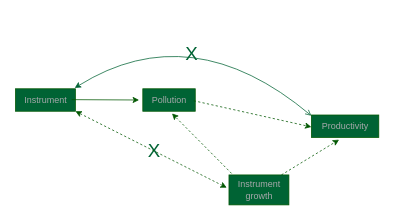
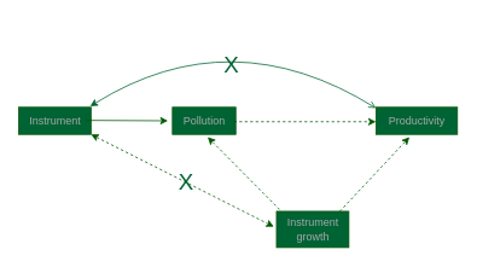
  <mxCell id="0" />
  <mxCell id="1" parent="0" />
  <mxCell id="2" value="Pollution" style="text;html=1;align=center;verticalAlign=middle;resizable=0;points=[];autosize=1;strokeColor=#005700;fillColor=#006334;fontColor=#a7a9ac;" vertex="1" parent="1"><mxGeometry x="190" y="118" width="70" height="30" as="geometry" /></mxCell>
- <mxCell id="3" value="Productivity" style="text;html=1;align=center;verticalAlign=middle;resizable=0;points=[];autosize=1;strokeColor=#005700;fillColor=#006334;fontColor=#a7a9ac;" vertex="1" parent="1"><mxGeometry x="415" y="153" width="90" height="30" as="geometry" /></mxCell>
+ <mxCell id="3" value="Productivity" style="text;html=1;align=center;verticalAlign=middle;resizable=0;points=[];autosize=1;strokeColor=#005700;fillColor=#006334;fontColor=#a7a9ac;" vertex="1" parent="1"><mxGeometry x="415" y="118" width="90" height="30" as="geometry" /></mxCell>
  <mxCell id="4" value="Instrument&lt;br&gt;growth" style="text;html=1;align=center;verticalAlign=middle;resizable=0;points=[];autosize=1;strokeColor=#005700;fillColor=#006334;fontColor=#a7a9ac;" vertex="1" parent="1"><mxGeometry x="305" y="233" width="80" height="40" as="geometry" /></mxCell>
  <mxCell id="5" value="" style="endArrow=classic;html=1;rounded=0;exitX=0.971;exitY=0.533;exitDx=0;exitDy=0;exitPerimeter=0;entryX=0;entryY=0.533;entryDx=0;entryDy=0;entryPerimeter=0;fillColor=#008a00;strokeColor=#005700;fontColor=#a7a9ac;dashed=1;" edge="1" parent="1" source="2" target="3"><mxGeometry width="50" height="50" relative="1" as="geometry"><mxPoint x="305" y="280" as="sourcePoint" /><mxPoint x="355" y="230" as="targetPoint" /></mxGeometry></mxCell>
  <mxCell id="6" value="" style="endArrow=classic;html=1;rounded=0;entryX=0.411;entryY=1.1;entryDx=0;entryDy=0;entryPerimeter=0;dashed=1;fillColor=#008a00;strokeColor=#005700;fontColor=#a7a9ac;" edge="1" parent="1" target="3"><mxGeometry width="50" height="50" relative="1" as="geometry"><mxPoint x="375" y="233" as="sourcePoint" /><mxPoint x="425" y="183" as="targetPoint" /></mxGeometry></mxCell>
  <mxCell id="7" value="" style="endArrow=classic;html=1;rounded=0;entryX=0.557;entryY=1.1;entryDx=0;entryDy=0;entryPerimeter=0;dashed=1;fillColor=#008a00;strokeColor=#005700;fontColor=#a7a9ac;" edge="1" parent="1" target="2"><mxGeometry width="50" height="50" relative="1" as="geometry"><mxPoint x="308.47" y="230.99" as="sourcePoint" /><mxPoint x="245" y="148" as="targetPoint" /></mxGeometry></mxCell>
  <mxCell id="8" value="Instrument" style="text;html=1;align=center;verticalAlign=middle;resizable=0;points=[];autosize=1;strokeColor=#005700;fillColor=#006334;fontColor=#a7a9ac;" vertex="1" parent="1"><mxGeometry x="20" y="118" width="80" height="30" as="geometry" /></mxCell>
  <mxCell id="9" value="" style="endArrow=classic;html=1;rounded=0;exitX=0.971;exitY=0.533;exitDx=0;exitDy=0;exitPerimeter=0;fillColor=#008a00;strokeColor=#005700;fontColor=#a7a9ac;" edge="1" parent="1"><mxGeometry width="50" height="50" relative="1" as="geometry"><mxPoint x="95" y="132.5" as="sourcePoint" /><mxPoint x="185" y="133" as="targetPoint" /></mxGeometry></mxCell>
  <mxCell id="10" value="" style="curved=1;endArrow=open;html=1;rounded=0;fontColor=#006334;strokeColor=#006334;exitX=0.988;exitY=-0.033;exitDx=0;exitDy=0;exitPerimeter=0;entryX=0;entryY=0.033;entryDx=0;entryDy=0;entryPerimeter=0;startArrow=classic;startFill=1;" edge="1" parent="1" source="8" target="3"><mxGeometry width="50" height="50" relative="1" as="geometry"><mxPoint x="105" y="110" as="sourcePoint" /><mxPoint x="415" y="110" as="targetPoint" /><Array as="points"><mxPoint x="255" y="20" /></Array></mxGeometry></mxCell>
  <mxCell id="11" value="&lt;font color=&quot;#006334&quot; style=&quot;font-size: 25px;&quot;&gt;X&lt;/font&gt;" style="text;html=1;align=center;verticalAlign=middle;resizable=0;points=[];autosize=1;strokeColor=none;fillColor=none;" vertex="1" parent="1"><mxGeometry x="235" y="50" width="40" height="40" as="geometry" /></mxCell>
  <mxCell id="12" value="&lt;font color=&quot;#006334&quot; style=&quot;font-size: 25px;&quot;&gt;X&lt;/font&gt;" style="text;html=1;align=center;verticalAlign=middle;resizable=0;points=[];autosize=1;strokeColor=none;fillColor=none;" vertex="1" parent="1"><mxGeometry x="185" y="180" width="40" height="40" as="geometry" /></mxCell>
  <mxCell id="13" value="" style="endArrow=classic;html=1;rounded=0;entryX=0.557;entryY=1.1;entryDx=0;entryDy=0;entryPerimeter=0;dashed=1;fillColor=#008a00;strokeColor=#005700;fontColor=#a7a9ac;exitX=-0.037;exitY=0.425;exitDx=0;exitDy=0;exitPerimeter=0;startArrow=classic;startFill=1;" edge="1" parent="1" source="4"><mxGeometry width="50" height="50" relative="1" as="geometry"><mxPoint x="179.47" y="227.99" as="sourcePoint" /><mxPoint x="100" y="148" as="targetPoint" /></mxGeometry></mxCell>
